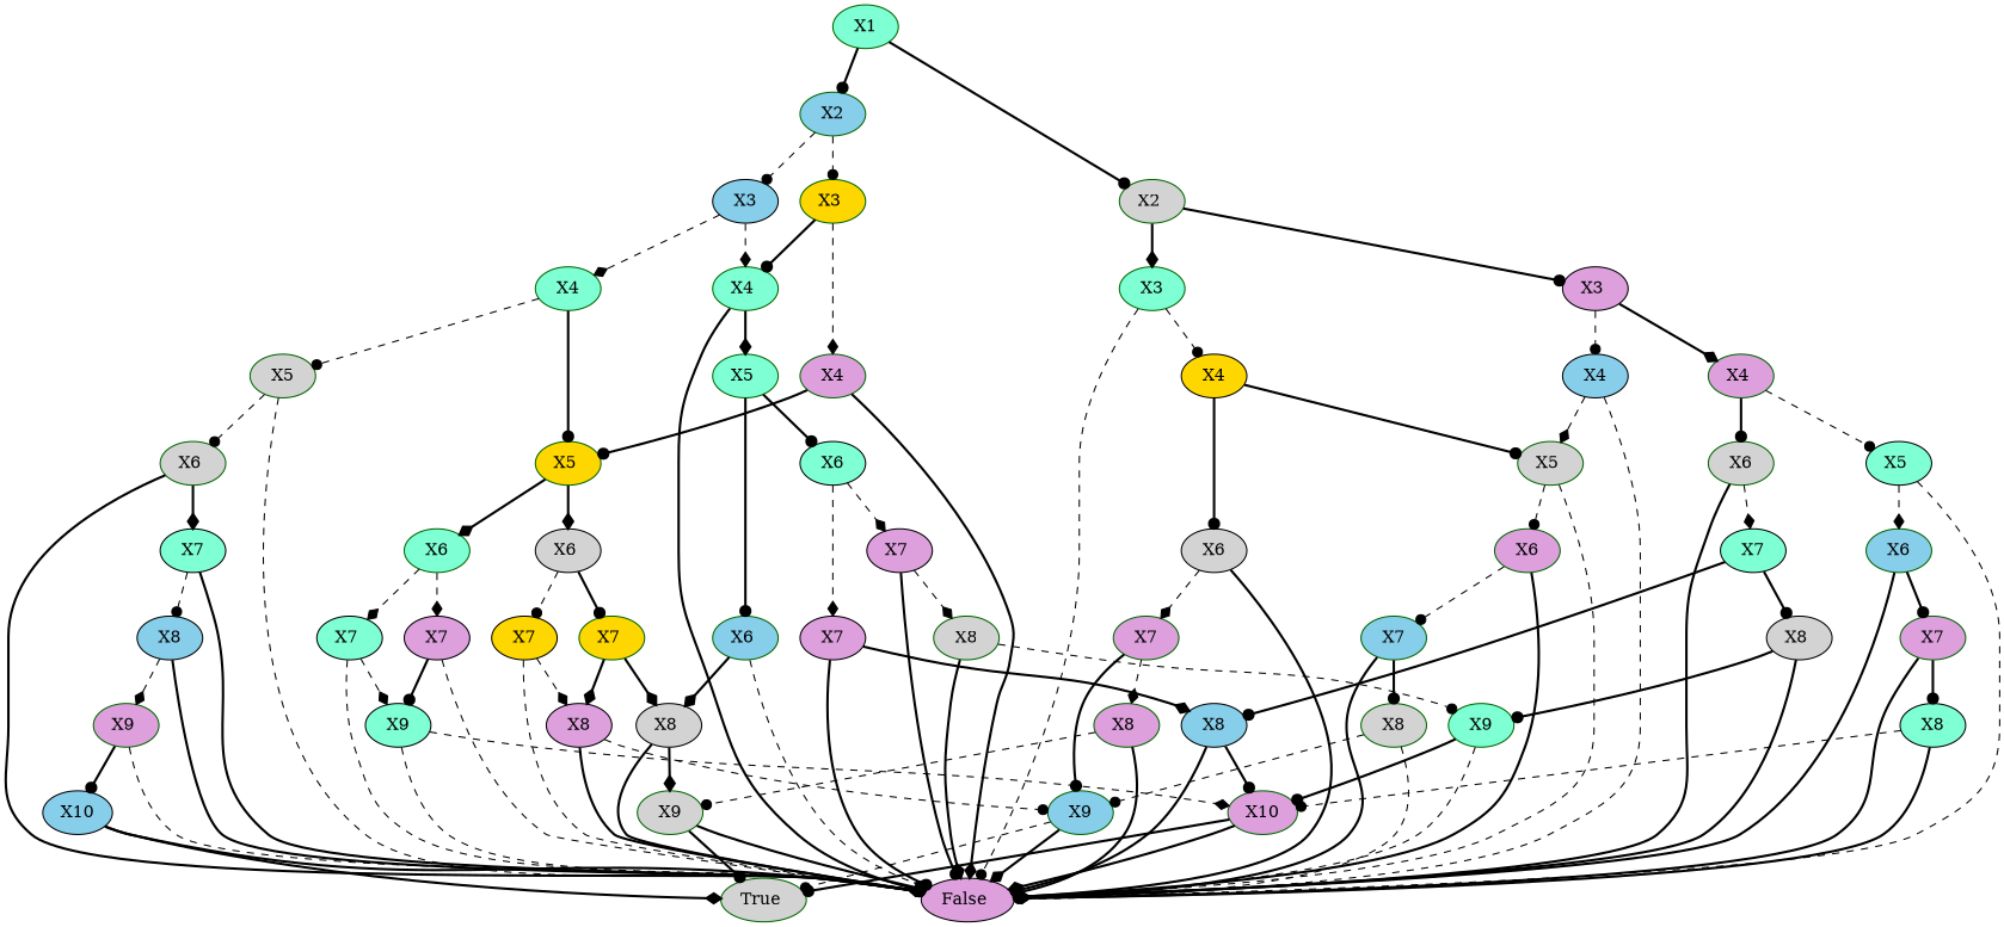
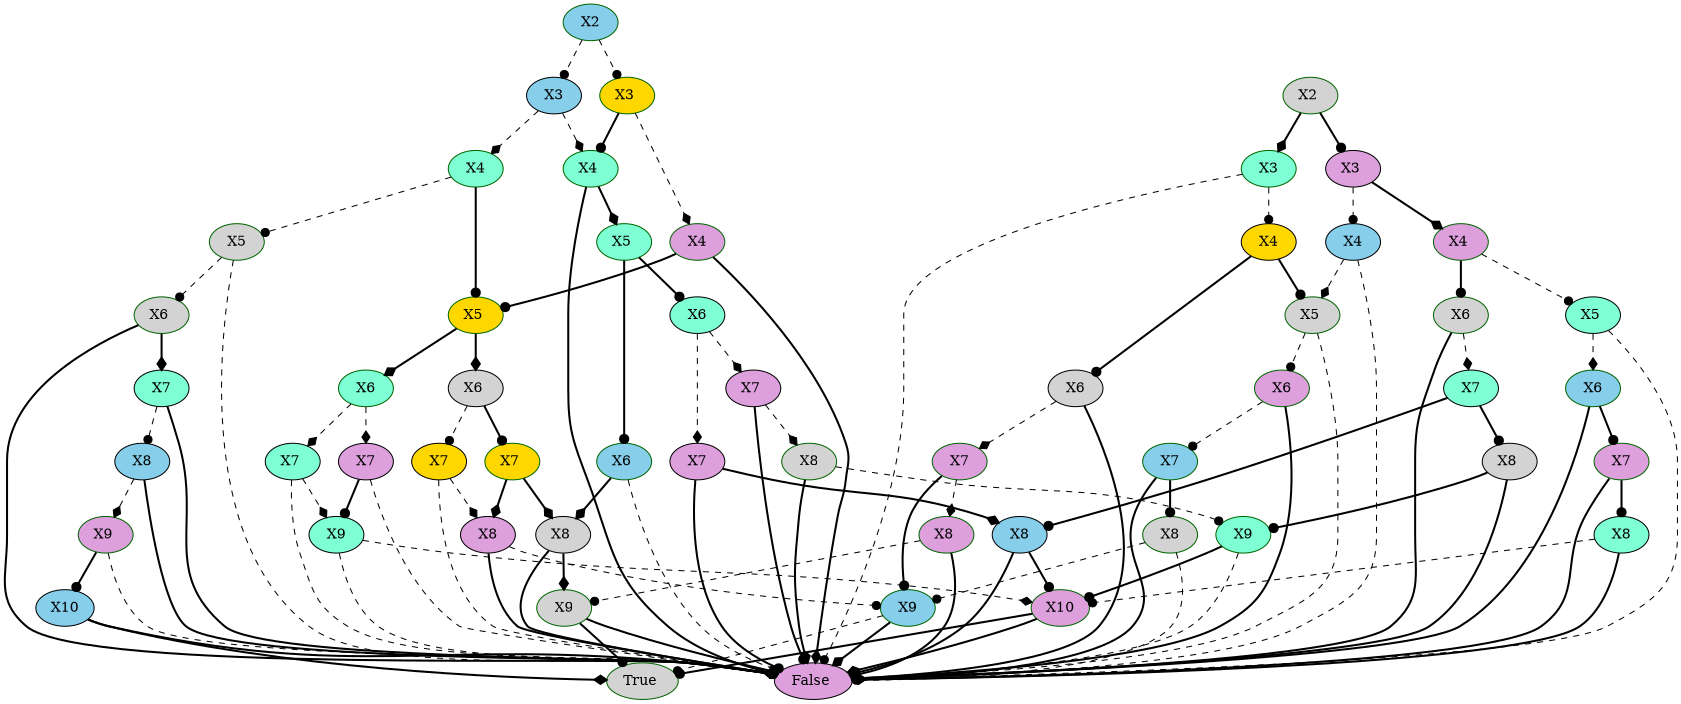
  digraph {
    node [style=filled fillcolor=aquamarine color=darkgreen]
    edge [fontcolor=gray style=bold arrowhead=dot]
-   n1 [label=X1]
    n2 [label=X2 fillcolor=skyblue]
    n3 [label="X2 " fillcolor=lightgrey]
    n4 [label=X3 fillcolor=skyblue color=black]
    n5 [label="X3 " fillcolor=gold]
    n6 [label=X4]
    n7 [label="X4 "]
    n8 [label=X5 fillcolor=lightgrey]
    n9 [label="X5 " fillcolor=gold]
    n10 [label="False " fillcolor=plum color=black]
    n11 [label="X6 " fillcolor=lightgrey]
    n12 [label=X7 color=black]
    n13 [label=X8 fillcolor=skyblue color=black]
    n14 [label="X9 " fillcolor=plum]
    n15 [label=X10 fillcolor=skyblue color=black]
    n16 [label="True " fillcolor=lightgrey]
    n17 [label=X6]
    n18 [label="X6 " fillcolor=lightgrey color=black]
    n19 [label=X7 fillcolor=plum color=black]
    n20 [label="X7 " color=black]
    n21 [label=X9 color=black]
    n22 [label=X10 fillcolor=plum]
    n23 [label=X7 fillcolor=gold color=black]
    n24 [label="X7 " fillcolor=gold]
    n25 [label=X8 fillcolor=plum color=black]
    n26 [label=X9 fillcolor=skyblue]
    n27 [label="X8 " fillcolor=lightgrey color=black]
    n28 [label=X9 fillcolor=lightgrey]
    n29 [label="X5 "]
    n30 [label=X6 color=black]
    n31 [label="X6 " fillcolor=skyblue]
    n32 [label=X7 fillcolor=plum color=black]
    n33 [label="X7 " fillcolor=plum color=black]
    n34 [label=X8 fillcolor=skyblue color=black]
    n35 [label=X8 fillcolor=lightgrey]
    n36 [label=X9]
    n37 [label=X4 fillcolor=plum]
    n38 [label=X3]
    n39 [label="X3 " fillcolor=plum color=black]
    n40 [label=X4 fillcolor=gold color=black]
    n41 [label=X6 fillcolor=lightgrey color=black]
    n42 [label="X5 " fillcolor=lightgrey]
    n43 [label=X7 fillcolor=plum]
    n44 [label="X8 " fillcolor=plum]
    n45 [label=X6 fillcolor=plum]
    n46 [label=X7 fillcolor=skyblue]
    n47 [label=X8 fillcolor=lightgrey]
    n48 [label=X4 fillcolor=skyblue color=black]
    n49 [label="X4 " fillcolor=plum]
    n50 [label=X6 fillcolor=lightgrey]
    n51 [label="X5 " color=black]
    n52 [label=X7 color=black]
    n53 [label="X8 " fillcolor=lightgrey color=black]
    n54 [label=X6 fillcolor=skyblue]
    n55 [label=X7 fillcolor=plum]
    n56 [label=X8 color=black]
-   n1 -> n2
-   n1 -> n3
    n2 -> n4 [style=dashed]
    n2 -> n5 [style=dashed]
    n3 -> n38 [arrowhead=diamond]
    n3 -> n39
    n4 -> n6 [style=dashed arrowhead=diamond]
    n4 -> n7 [style=dashed arrowhead=diamond]
    n5 -> n7
    n5 -> n37 [style=dashed arrowhead=diamond]
    n6 -> n8 [style=dashed]
    n6 -> n9
    n7 -> n10
    n7 -> n29 [arrowhead=diamond]
    n8 -> n10 [style=dashed]
    n8 -> n11 [style=dashed]
    n9 -> n17 [arrowhead=diamond]
    n9 -> n18 [arrowhead=diamond]
    n11 -> n10 [arrowhead=diamond]
    n11 -> n12 [arrowhead=diamond]
    n12 -> n10 [arrowhead=diamond]
    n12 -> n13 [style=dashed]
    n13 -> n10 [arrowhead=diamond]
    n13 -> n14 [style=dashed arrowhead=diamond]
    n14 -> n10 [style=dashed arrowhead=diamond]
    n14 -> n15
    n15 -> n10
    n15 -> n16 [arrowhead=diamond]
    n17 -> n19 [style=dashed arrowhead=diamond]
    n17 -> n20 [style=dashed arrowhead=diamond]
    n18 -> n23 [style=dashed]
    n18 -> n24
    n19 -> n10 [style=dashed arrowhead=diamond]
    n19 -> n21
    n20 -> n10 [style=dashed]
    n20 -> n21 [style=dashed arrowhead=diamond]
    n21 -> n10 [style=dashed arrowhead=diamond]
    n21 -> n22 [style=dashed arrowhead=diamond]
    n22 -> n10 [arrowhead=diamond]
    n22 -> n16
    n23 -> n10 [style=dashed]
    n23 -> n25 [style=dashed arrowhead=diamond]
    n24 -> n25 [arrowhead=diamond]
    n24 -> n27 [arrowhead=diamond]
    n25 -> n10
    n25 -> n26 [style=dashed]
    n26 -> n10 [arrowhead=diamond]
    n26 -> n16 [style=dashed]
    n27 -> n10
    n27 -> n28 [arrowhead=diamond]
    n28 -> n10
    n28 -> n16
    n29 -> n30
    n29 -> n31
    n30 -> n32 [style=dashed arrowhead=diamond]
    n30 -> n33 [style=dashed arrowhead=diamond]
    n31 -> n10 [style=dashed arrowhead=diamond]
    n31 -> n27 [arrowhead=diamond]
    n32 -> n10
    n32 -> n34 [arrowhead=diamond]
    n33 -> n10
    n33 -> n35 [style=dashed arrowhead=diamond]
    n34 -> n10
    n34 -> n22
    n35 -> n10 [arrowhead=diamond]
    n35 -> n36 [style=dashed]
    n36 -> n10 [style=dashed]
    n36 -> n22
    n37 -> n9
    n37 -> n10 [arrowhead=diamond]
    n38 -> n10 [style=dashed]
    n38 -> n40 [style=dashed]
    n39 -> n48 [style=dashed]
    n39 -> n49 [arrowhead=diamond]
    n40 -> n41
    n40 -> n42
    n41 -> n10 [arrowhead=diamond]
    n41 -> n43 [style=dashed arrowhead=diamond]
    n42 -> n10 [style=dashed]
    n42 -> n45 [style=dashed]
    n43 -> n26
    n43 -> n44 [style=dashed arrowhead=diamond]
    n44 -> n10
    n44 -> n28 [style=dashed]
    n45 -> n10
    n45 -> n46 [style=dashed]
    n46 -> n10
    n46 -> n47
    n47 -> n10 [style=dashed arrowhead=diamond]
    n47 -> n26 [style=dashed]
    n48 -> n10 [style=dashed]
    n48 -> n42 [style=dashed arrowhead=diamond]
    n49 -> n50
    n49 -> n51 [style=dashed]
    n50 -> n10
    n50 -> n52 [style=dashed arrowhead=diamond]
    n51 -> n10 [style=dashed arrowhead=diamond]
    n51 -> n54 [style=dashed arrowhead=diamond]
    n52 -> n34
    n52 -> n53
    n53 -> n10 [arrowhead=diamond]
    n53 -> n36
    n54 -> n10
    n54 -> n55
    n55 -> n10 [arrowhead=diamond]
    n55 -> n56
    n56 -> n10
    n56 -> n22 [style=dashed]
  }
